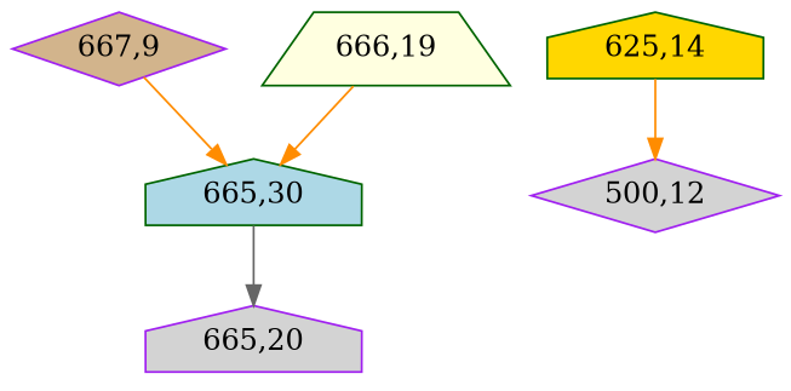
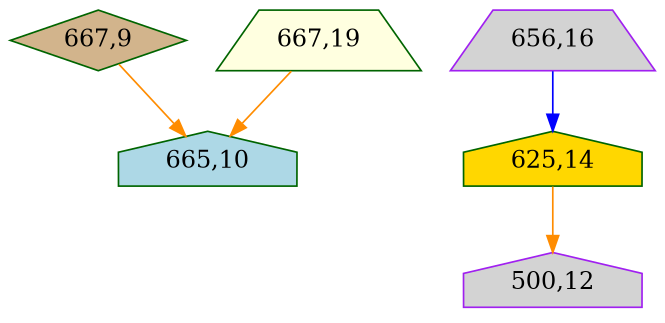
  digraph {
    node [color=darkgreen fillcolor=lightgrey shape=house style=filled]
    edge [color=darkorange]
-   "667,9" [color=purple fillcolor=tan shape=diamond]
-   "665,10" [fillcolor=lightblue label="665,30"]
-   "665,20" [color=purple]
-   "667,19" [fillcolor=lightyellow shape=trapezium label="666,19"]
+   "667,9" [fillcolor=tan shape=diamond]
+   "665,10" [fillcolor=lightblue]
+   "667,19" [fillcolor=lightyellow shape=trapezium]
+   "656,16" [color=purple shape=trapezium]
    "625,14" [fillcolor=gold]
-   "500,12" [color=purple shape=diamond]
+   "500,12" [color=purple]
    "667,9" -> "665,10"
-   "665,10" -> "665,20" [color=gray40]
    "667,19" -> "665,10"
+   "656,16" -> "625,14" [color=blue]
    "625,14" -> "500,12"
  }
